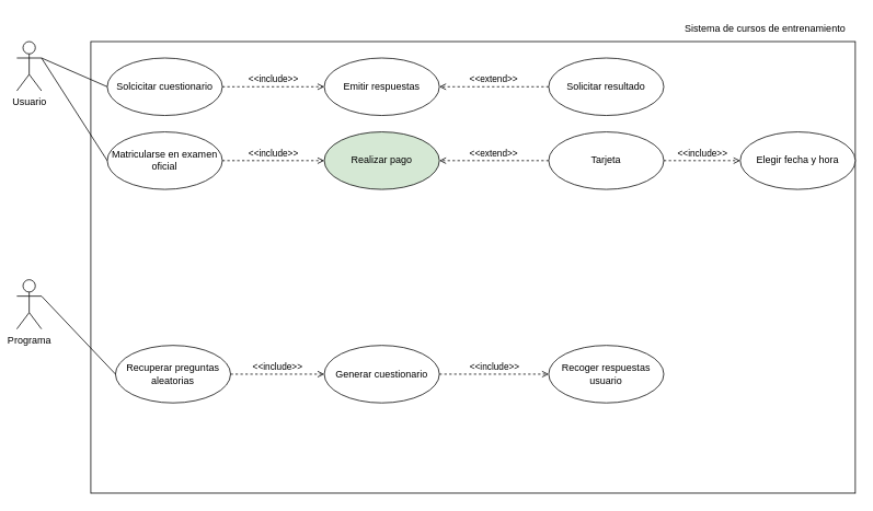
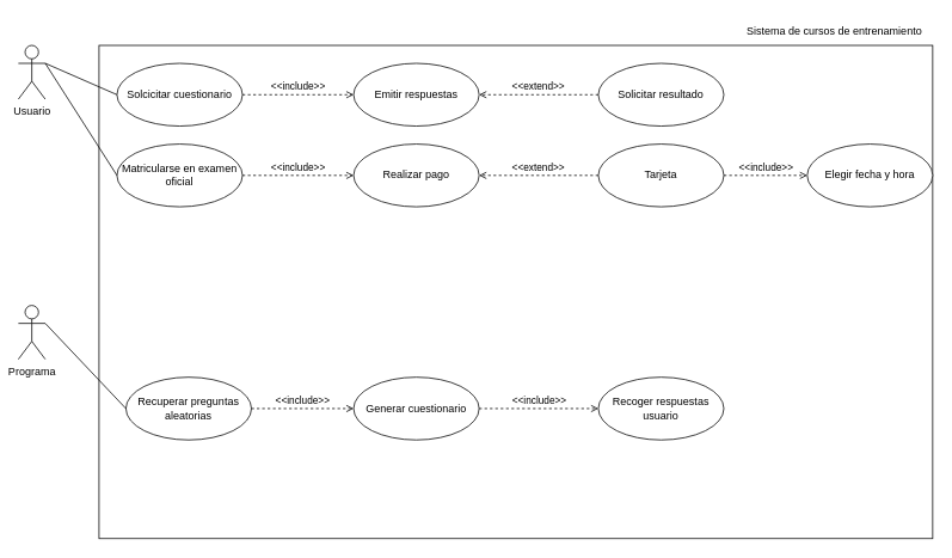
  <mxCell id="0" />
  <mxCell id="1" parent="0" />
  <mxCell id="2" value="" style="rounded=0;whiteSpace=wrap;html=1;fillColor=none;" vertex="1" parent="1"><mxGeometry x="110" y="50" width="930" height="550" as="geometry" /></mxCell>
  <mxCell id="3" value="Usuario" style="shape=umlActor;verticalLabelPosition=bottom;verticalAlign=top;html=1;" vertex="1" parent="1"><mxGeometry x="20" y="50" width="30" height="60" as="geometry" /></mxCell>
  <mxCell id="4" value="Sistema de cursos de entrenamiento" style="text;html=1;align=center;verticalAlign=middle;resizable=0;points=[];autosize=1;strokeColor=none;fillColor=none;" vertex="1" parent="1"><mxGeometry x="820" y="20" width="220" height="30" as="geometry" /></mxCell>
  <mxCell id="5" value="Programa" style="shape=umlActor;verticalLabelPosition=bottom;verticalAlign=top;html=1;" vertex="1" parent="1"><mxGeometry x="20" y="340" width="30" height="60" as="geometry" /></mxCell>
  <mxCell id="6" value="Solcicitar cuestionario" style="ellipse;whiteSpace=wrap;html=1;" vertex="1" parent="1"><mxGeometry x="130" y="70" width="140" height="70" as="geometry" /></mxCell>
  <mxCell id="7" value="Recuperar preguntas aleatorias" style="ellipse;whiteSpace=wrap;html=1;" vertex="1" parent="1"><mxGeometry x="140" y="420" width="140" height="70" as="geometry" /></mxCell>
  <mxCell id="8" value="Generar cuestionario" style="ellipse;whiteSpace=wrap;html=1;" vertex="1" parent="1"><mxGeometry x="394" y="420" width="140" height="70" as="geometry" /></mxCell>
  <mxCell id="9" value="Recoger respuestas usuario" style="ellipse;whiteSpace=wrap;html=1;" vertex="1" parent="1"><mxGeometry x="667" y="420" width="140" height="70" as="geometry" /></mxCell>
  <mxCell id="10" value="Emitir respuestas" style="ellipse;whiteSpace=wrap;html=1;" vertex="1" parent="1"><mxGeometry x="394" y="70" width="140" height="70" as="geometry" /></mxCell>
  <mxCell id="11" value="Solicitar resultado" style="ellipse;whiteSpace=wrap;html=1;" vertex="1" parent="1"><mxGeometry x="667" y="70" width="140" height="70" as="geometry" /></mxCell>
  <mxCell id="12" value="Matricularse en examen oficial" style="ellipse;whiteSpace=wrap;html=1;" vertex="1" parent="1"><mxGeometry x="130" y="160" width="140" height="70" as="geometry" /></mxCell>
- <mxCell id="13" value="Realizar pago" style="ellipse;whiteSpace=wrap;html=1;fillColor=#d5e8d4;" vertex="1" parent="1"><mxGeometry x="394" y="160" width="140" height="70" as="geometry" /></mxCell>
+ <mxCell id="13" value="Realizar pago" style="ellipse;whiteSpace=wrap;html=1;" vertex="1" parent="1"><mxGeometry x="394" y="160" width="140" height="70" as="geometry" /></mxCell>
  <mxCell id="14" value="Tarjeta" style="ellipse;whiteSpace=wrap;html=1;" vertex="1" parent="1"><mxGeometry x="667" y="160" width="140" height="70" as="geometry" /></mxCell>
  <mxCell id="15" value="Elegir fecha y hora" style="ellipse;whiteSpace=wrap;html=1;" vertex="1" parent="1"><mxGeometry x="900" y="160" width="140" height="70" as="geometry" /></mxCell>
  <mxCell id="16" value="" style="endArrow=none;html=1;rounded=0;exitX=1;exitY=0.333;exitDx=0;exitDy=0;exitPerimeter=0;entryX=0;entryY=0.5;entryDx=0;entryDy=0;" edge="1" parent="1" source="3" target="6"><mxGeometry width="50" height="50" relative="1" as="geometry"><mxPoint x="260" y="210" as="sourcePoint" /><mxPoint x="310" y="160" as="targetPoint" /></mxGeometry></mxCell>
  <mxCell id="17" value="" style="endArrow=none;html=1;rounded=0;exitX=1;exitY=0.333;exitDx=0;exitDy=0;exitPerimeter=0;entryX=0;entryY=0.5;entryDx=0;entryDy=0;" edge="1" parent="1" source="3" target="12"><mxGeometry width="50" height="50" relative="1" as="geometry"><mxPoint x="60" y="80" as="sourcePoint" /><mxPoint x="140" y="115" as="targetPoint" /></mxGeometry></mxCell>
  <mxCell id="18" value="" style="endArrow=none;html=1;rounded=0;exitX=1;exitY=0.333;exitDx=0;exitDy=0;exitPerimeter=0;entryX=0;entryY=0.5;entryDx=0;entryDy=0;" edge="1" parent="1" source="5" target="7"><mxGeometry width="50" height="50" relative="1" as="geometry"><mxPoint x="60" y="80" as="sourcePoint" /><mxPoint x="140" y="205" as="targetPoint" /></mxGeometry></mxCell>
  <mxCell id="19" value="&amp;lt;&amp;lt;extend&amp;gt;&amp;gt;" style="html=1;verticalAlign=bottom;labelBackgroundColor=none;endArrow=open;endFill=0;dashed=1;rounded=0;entryX=1;entryY=0.5;entryDx=0;entryDy=0;exitX=0;exitY=0.5;exitDx=0;exitDy=0;" edge="1" parent="1" source="11" target="10"><mxGeometry width="160" relative="1" as="geometry"><mxPoint x="620" y="140" as="sourcePoint" /><mxPoint x="770" y="140" as="targetPoint" /></mxGeometry></mxCell>
  <mxCell id="20" value="&amp;lt;&amp;lt;extend&amp;gt;&amp;gt;" style="html=1;verticalAlign=bottom;labelBackgroundColor=none;endArrow=open;endFill=0;dashed=1;rounded=0;entryX=1;entryY=0.5;entryDx=0;entryDy=0;exitX=0;exitY=0.5;exitDx=0;exitDy=0;" edge="1" parent="1" source="14" target="13"><mxGeometry width="160" relative="1" as="geometry"><mxPoint x="677" y="115" as="sourcePoint" /><mxPoint x="544" y="115" as="targetPoint" /></mxGeometry></mxCell>
  <mxCell id="21" value="&amp;lt;&amp;lt;include&amp;gt;&amp;gt;" style="html=1;verticalAlign=bottom;labelBackgroundColor=none;endArrow=open;endFill=0;dashed=1;rounded=0;exitX=1;exitY=0.5;exitDx=0;exitDy=0;entryX=0;entryY=0.5;entryDx=0;entryDy=0;" edge="1" parent="1" source="6" target="10"><mxGeometry width="160" relative="1" as="geometry"><mxPoint x="610" y="250" as="sourcePoint" /><mxPoint x="770" y="250" as="targetPoint" /></mxGeometry></mxCell>
  <mxCell id="22" value="&amp;lt;&amp;lt;include&amp;gt;&amp;gt;" style="html=1;verticalAlign=bottom;labelBackgroundColor=none;endArrow=open;endFill=0;dashed=1;rounded=0;exitX=1;exitY=0.5;exitDx=0;exitDy=0;entryX=0;entryY=0.5;entryDx=0;entryDy=0;" edge="1" parent="1" source="12" target="13"><mxGeometry width="160" relative="1" as="geometry"><mxPoint x="280" y="115" as="sourcePoint" /><mxPoint x="404" y="115" as="targetPoint" /></mxGeometry></mxCell>
  <mxCell id="23" value="&amp;lt;&amp;lt;include&amp;gt;&amp;gt;" style="html=1;verticalAlign=bottom;labelBackgroundColor=none;endArrow=open;endFill=0;dashed=1;rounded=0;exitX=1;exitY=0.5;exitDx=0;exitDy=0;entryX=0;entryY=0.5;entryDx=0;entryDy=0;" edge="1" parent="1" source="14" target="15"><mxGeometry width="160" relative="1" as="geometry"><mxPoint x="280" y="205" as="sourcePoint" /><mxPoint x="404" y="205" as="targetPoint" /></mxGeometry></mxCell>
  <mxCell id="24" value="&amp;lt;&amp;lt;include&amp;gt;&amp;gt;" style="html=1;verticalAlign=bottom;labelBackgroundColor=none;endArrow=open;endFill=0;dashed=1;rounded=0;exitX=1;exitY=0.5;exitDx=0;exitDy=0;entryX=0;entryY=0.5;entryDx=0;entryDy=0;" edge="1" parent="1" source="7" target="8"><mxGeometry width="160" relative="1" as="geometry"><mxPoint x="290" y="215" as="sourcePoint" /><mxPoint x="414" y="215" as="targetPoint" /></mxGeometry></mxCell>
  <mxCell id="25" value="&amp;lt;&amp;lt;include&amp;gt;&amp;gt;" style="html=1;verticalAlign=bottom;labelBackgroundColor=none;endArrow=open;endFill=0;dashed=1;rounded=0;exitX=1;exitY=0.5;exitDx=0;exitDy=0;entryX=0;entryY=0.5;entryDx=0;entryDy=0;" edge="1" parent="1" source="8" target="9"><mxGeometry width="160" relative="1" as="geometry"><mxPoint x="290" y="465" as="sourcePoint" /><mxPoint x="330" y="465" as="targetPoint" /></mxGeometry></mxCell>
